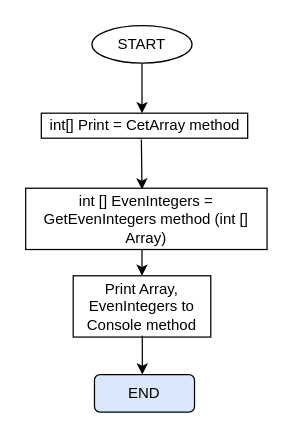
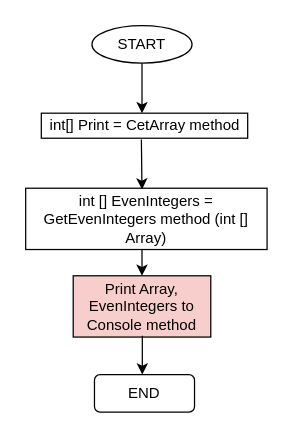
  <mxCell id="0" />
  <mxCell id="1" parent="0" />
  <mxCell id="2" value="START" style="ellipse;whiteSpace=wrap;html=1;" parent="1" vertex="1"><mxGeometry x="73" y="20" width="80" height="30" as="geometry" /></mxCell>
  <mxCell id="3" value="" style="endArrow=classic;html=1;exitX=0.5;exitY=1;exitDx=0;exitDy=0;" parent="1" source="2" edge="1"><mxGeometry width="50" height="50" relative="1" as="geometry"><mxPoint x="123" y="170" as="sourcePoint" /><mxPoint x="113" y="90" as="targetPoint" /></mxGeometry></mxCell>
  <mxCell id="4" value="int[] Print = CetArray method" style="rounded=0;whiteSpace=wrap;html=1;" parent="1" vertex="1"><mxGeometry x="32.5" y="90" width="165" height="20" as="geometry" /></mxCell>
  <mxCell id="5" value="" style="endArrow=classic;html=1;exitX=0.5;exitY=1;exitDx=0;exitDy=0;" parent="1" edge="1"><mxGeometry width="50" height="50" relative="1" as="geometry"><mxPoint x="112.5" y="111" as="sourcePoint" /><mxPoint x="112.5" y="151" as="targetPoint" /><Array as="points"><mxPoint x="113" y="151" /></Array></mxGeometry></mxCell>
  <mxCell id="6" value="int [] EvenIntegers = GetEvenIntegers method (int [] Array)" style="rounded=0;whiteSpace=wrap;html=1;" parent="1" vertex="1"><mxGeometry x="20" y="150" width="193" height="49" as="geometry" /></mxCell>
- <mxCell id="7" value="Print Array, EvenIntegers to Console method" style="rounded=0;whiteSpace=wrap;html=1;" parent="1" vertex="1"><mxGeometry x="58" y="220" width="110" height="49" as="geometry" /></mxCell>
+ <mxCell id="7" value="Print Array, EvenIntegers to Console method" style="rounded=0;whiteSpace=wrap;html=1;fillColor=#f8cecc;" parent="1" vertex="1"><mxGeometry x="58" y="220" width="110" height="49" as="geometry" /></mxCell>
  <mxCell id="8" value="" style="endArrow=classic;html=1;" parent="1" edge="1"><mxGeometry width="50" height="50" relative="1" as="geometry"><mxPoint x="113" y="199" as="sourcePoint" /><mxPoint x="112.5" y="220" as="targetPoint" /><Array as="points"><mxPoint x="113" y="220" /></Array></mxGeometry></mxCell>
- <mxCell id="9" value="END" style="rounded=1;whiteSpace=wrap;html=1;fillColor=#dae8fc;" parent="1" vertex="1"><mxGeometry x="75" y="299" width="80" height="30" as="geometry" /></mxCell>
+ <mxCell id="9" value="END" style="rounded=1;whiteSpace=wrap;html=1;" parent="1" vertex="1"><mxGeometry x="75" y="299" width="80" height="30" as="geometry" /></mxCell>
  <mxCell id="10" value="" style="endArrow=classic;html=1;" parent="1" edge="1"><mxGeometry width="50" height="50" relative="1" as="geometry"><mxPoint x="113.25" y="268" as="sourcePoint" /><mxPoint x="112.75" y="299" as="targetPoint" /><Array as="points"><mxPoint x="113.25" y="299" /></Array></mxGeometry></mxCell>
